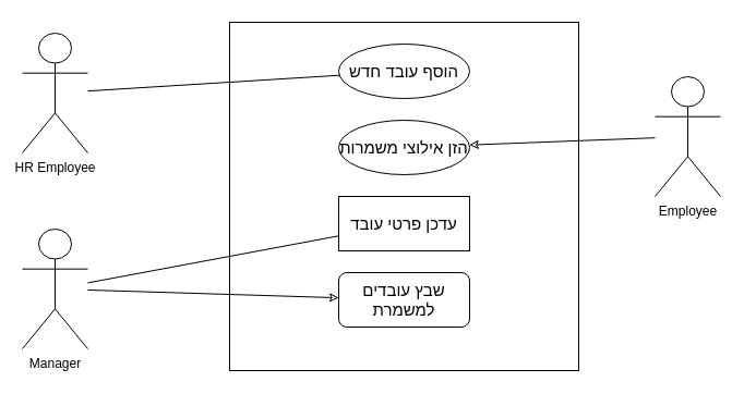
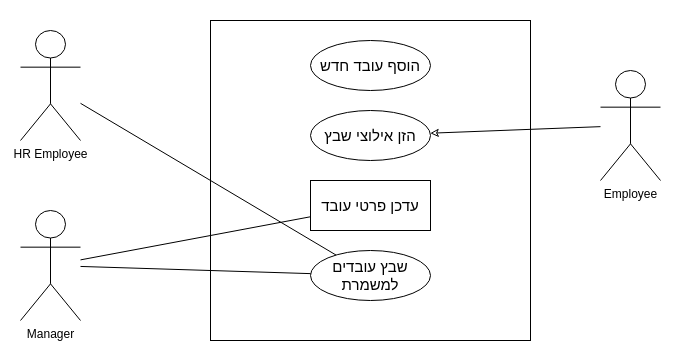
  <mxCell id="0" />
  <mxCell id="1" parent="0" />
  <mxCell id="2" value="" style="whiteSpace=wrap;html=1;aspect=fixed;" vertex="1" parent="1"><mxGeometry x="210" y="20" width="320" height="320" as="geometry" /></mxCell>
  <mxCell id="3" value="&lt;font style=&quot;font-size: 15px;&quot;&gt;הוסף עובד חדש&lt;/font&gt;" style="ellipse;whiteSpace=wrap;html=1;" vertex="1" parent="1"><mxGeometry x="310" y="40" width="120" height="50" as="geometry" /></mxCell>
  <mxCell id="4" value="&lt;font style=&quot;font-size: 15px;&quot;&gt;עדכן פרטי עובד&lt;/font&gt;" style="whiteSpace=wrap;html=1;rounded=0;" vertex="1" parent="1"><mxGeometry x="310" y="180" width="120" height="50" as="geometry" /></mxCell>
- <mxCell id="5" value="&lt;font style=&quot;font-size: 15px;&quot;&gt;הזן אילוצי משמרות&lt;/font&gt;" style="ellipse;whiteSpace=wrap;html=1;" vertex="1" parent="1"><mxGeometry x="310" y="110" width="120" height="50" as="geometry" /></mxCell>
- <mxCell id="6" value="&lt;span style=&quot;font-size: 15px;&quot;&gt;שבץ עובדים למשמרת&lt;/span&gt;" style="whiteSpace=wrap;html=1;rounded=1;" vertex="1" parent="1"><mxGeometry x="310" y="250" width="120" height="50" as="geometry" /></mxCell>
- <mxCell id="7" style="rounded=0;orthogonalLoop=1;jettySize=auto;html=1;endArrow=none;endFill=0;" edge="1" parent="1" source="8" target="3"><mxGeometry relative="1" as="geometry" /></mxCell>
+ <mxCell id="5" value="&lt;font style=&quot;font-size: 15px;&quot;&gt;הזן אילוצי שבץ&lt;/font&gt;" style="ellipse;whiteSpace=wrap;html=1;" vertex="1" parent="1"><mxGeometry x="310" y="110" width="120" height="50" as="geometry" /></mxCell>
+ <mxCell id="6" value="&lt;span style=&quot;font-size: 15px;&quot;&gt;שבץ עובדים למשמרת&lt;/span&gt;" style="ellipse;whiteSpace=wrap;html=1;" vertex="1" parent="1"><mxGeometry x="310" y="250" width="120" height="50" as="geometry" /></mxCell>
+ <mxCell id="7" style="rounded=0;orthogonalLoop=1;jettySize=auto;html=1;endArrow=none;endFill=0;" edge="1" parent="1" source="8" target="6"><mxGeometry relative="1" as="geometry" /></mxCell>
  <mxCell id="8" value="HR Employee&lt;div&gt;&lt;br&gt;&lt;/div&gt;" style="shape=umlActor;verticalLabelPosition=bottom;verticalAlign=top;html=1;outlineConnect=0;" vertex="1" parent="1"><mxGeometry x="20" y="30" width="60" height="110" as="geometry" /></mxCell>
- <mxCell id="9" style="rounded=0;orthogonalLoop=1;jettySize=auto;html=1;endArrow=classic;endFill=0;" edge="1" parent="1" source="11" target="6"><mxGeometry relative="1" as="geometry" /></mxCell>
+ <mxCell id="9" style="rounded=0;orthogonalLoop=1;jettySize=auto;html=1;endArrow=none;endFill=0;" edge="1" parent="1" source="11" target="6"><mxGeometry relative="1" as="geometry" /></mxCell>
  <mxCell id="10" style="rounded=0;orthogonalLoop=1;jettySize=auto;html=1;endArrow=none;endFill=0;" edge="1" parent="1" source="11" target="4"><mxGeometry relative="1" as="geometry" /></mxCell>
  <mxCell id="11" value="Manager" style="shape=umlActor;verticalLabelPosition=bottom;verticalAlign=top;html=1;outlineConnect=0;" vertex="1" parent="1"><mxGeometry x="20" y="210" width="60" height="110" as="geometry" /></mxCell>
  <mxCell id="12" style="rounded=0;orthogonalLoop=1;jettySize=auto;html=1;strokeColor=default;endArrow=classic;endFill=0;" edge="1" parent="1" source="13" target="5"><mxGeometry relative="1" as="geometry" /></mxCell>
  <mxCell id="13" value="Employee" style="shape=umlActor;verticalLabelPosition=bottom;verticalAlign=top;html=1;outlineConnect=0;" vertex="1" parent="1"><mxGeometry x="600" y="70" width="60" height="110" as="geometry" /></mxCell>
